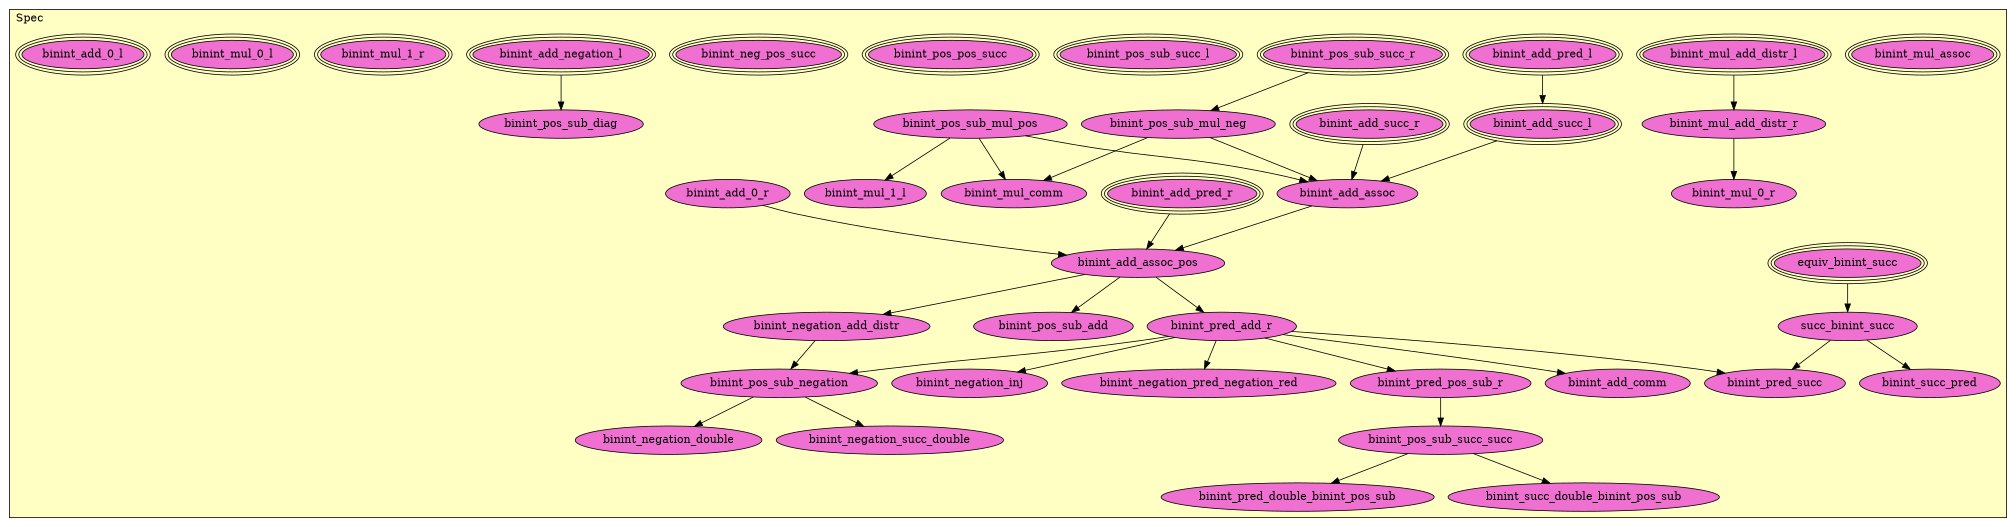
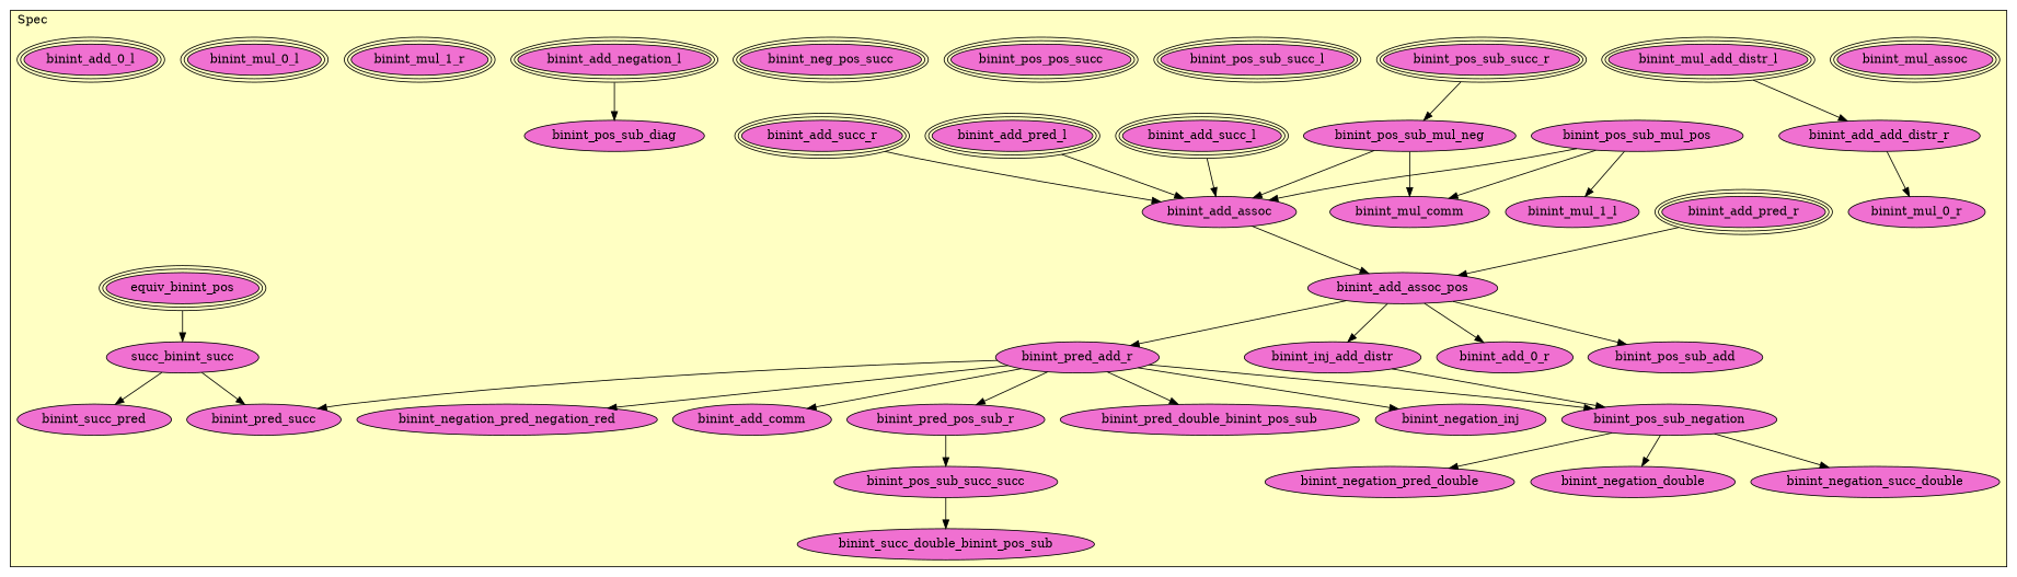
  digraph {
    node [fillcolor="#F070D1" style=filled]
    n1 [label=binint_mul_assoc peripheries=3]
    n2 [label=binint_mul_add_distr_l peripheries=3]
-   n3 [label=binint_mul_add_distr_r]
+   n3 [label=binint_add_add_distr_r]
    n4 [label=binint_pos_sub_mul_neg]
    n5 [label=binint_pos_sub_mul_pos]
    n6 [label=binint_mul_comm]
    n7 [label=binint_add_pred_r peripheries=3]
    n8 [label=binint_add_pred_l peripheries=3]
    n9 [label=binint_add_succ_r peripheries=3]
    n10 [label=binint_add_succ_l peripheries=3]
    n11 [label=binint_add_assoc]
    n12 [label=binint_add_assoc_pos]
    n13 [label=binint_pos_sub_add]
    n14 [label=binint_pred_add_r]
    n15 [label=binint_negation_pred_negation_red]
    n16 [label=binint_pred_pos_sub_r]
    n17 [label=binint_pos_sub_succ_succ]
    n18 [label=binint_pred_double_binint_pos_sub]
    n19 [label=binint_succ_double_binint_pos_sub]
    n20 [label=binint_pos_sub_succ_r peripheries=3]
    n21 [label=binint_pos_sub_succ_l peripheries=3]
    n22 [label=binint_negation_inj]
-   n23 [label=binint_negation_add_distr]
-   n24 [label=equiv_binint_succ peripheries=3]
+   n23 [label=binint_inj_add_distr]
+   n24 [label=equiv_binint_pos peripheries=3]
    n25 [label=succ_binint_succ]
    n26 [label=binint_pred_succ]
    n27 [label=binint_succ_pred]
    n28 [label=binint_pos_sub_negation]
    n29 [label=binint_negation_succ_double]
+   n30 [label=binint_negation_pred_double]
    n31 [label=binint_negation_double]
    n32 [label=binint_pos_pos_succ peripheries=3]
    n33 [label=binint_neg_pos_succ peripheries=3]
    n34 [label=binint_add_negation_l peripheries=3]
    n35 [label=binint_pos_sub_diag]
    n36 [label=binint_mul_1_r peripheries=3]
    n37 [label=binint_mul_1_l]
    n38 [label=binint_mul_0_r]
    n39 [label=binint_mul_0_l peripheries=3]
    n40 [label=binint_add_0_r]
    n41 [label=binint_add_0_l peripheries=3]
    n42 [label=binint_add_comm]
    subgraph cluster_1 {
      fillcolor="#FFFFC3"
      label=Spec
      labeljust=l
      style=filled
      n1
      n2
      n3
      n4
      n5
      n6
      n7
      n8
      n9
      n10
      n11
      n12
      n13
      n14
      n15
      n16
      n17
      n18
      n19
      n20
      n21
      n22
      n23
      n24
      n25
      n26
      n27
      n28
      n29
+     n30
      n31
      n32
      n33
      n34
      n35
      n36
      n37
      n38
      n39
      n40
      n41
      n42
    }
    n2 -> n3
    n3 -> n38
    n4 -> n6
    n4 -> n11
    n5 -> n6
    n5 -> n11
    n5 -> n37
    n7 -> n12
-   n8 -> n10
+   n8 -> n11
    n9 -> n11
    n10 -> n11
    n11 -> n12
    n12 -> n13
    n12 -> n14
    n12 -> n23
-   n40 -> n12
+   n12 -> n40
    n14 -> n15
    n14 -> n16
    n14 -> n22
    n14 -> n26
    n14 -> n28
    n14 -> n42
    n16 -> n17
-   n17 -> n18
+   n14 -> n18
    n17 -> n19
    n20 -> n4
    n23 -> n28
    n24 -> n25
    n25 -> n26
    n25 -> n27
    n28 -> n29
+   n28 -> n30
    n28 -> n31
    n34 -> n35
  }
